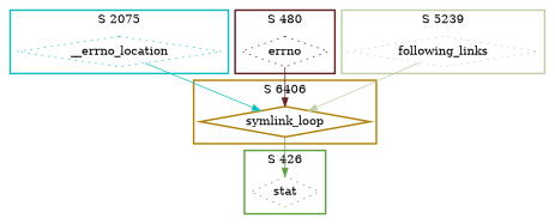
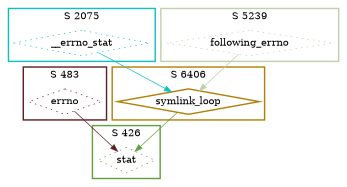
  digraph {
    node [shape=diamond style=dotted]
    n1 [color="#B08008" label=symlink_loop style=bold]
-   n2 [color="#10C0C0" label=__errno_location]
+   n2 [color="#10C0C0" label=__errno_stat]
    n3 [color="#60A040" label=stat]
    n4 [color="#602020" label=errno]
-   n5 [color="#C0D0A8" label=following_links]
+   n5 [color="#C0D0A8" label=following_errno]
    subgraph cluster_1 {
      color="#B08008"
      label="S 6406"
      style=bold
      n1
    }
    subgraph cluster_2 {
      color="#10C0C0"
      label="S 2075"
      style=bold
      n2
    }
    subgraph cluster_3 {
      color="#60A040"
      label="S 426"
      style=bold
      n3
    }
    subgraph cluster_4 {
      color="#602020"
-     label="S 480"
+     label="S 483"
      style=bold
      n4
    }
    subgraph cluster_5 {
      color="#C0D0A8"
      label="S 5239"
      style=bold
      n5
    }
    n1 -> n3 [color="#60A040"]
    n2 -> n1 [color="#10C0C0"]
-   n4 -> n1 [color="#602020"]
+   n4 -> n3 [color="#602020"]
    n5 -> n1 [color="#C0D0A8"]
  }
